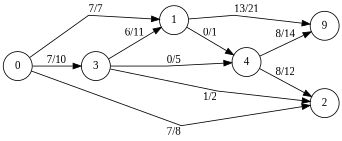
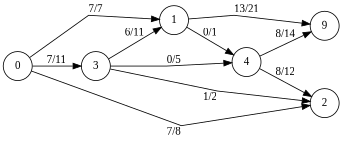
  digraph {
    fontname="Liberation Serif"
    rankdir=LR
    splines=false
    node [fontname="Liberation Serif" shape=circle]
    edge [fontname="Liberation Serif"]
    n1 [label=9]
    4
    2
    1
    3
    0
    4 -> n1 [label="8/14"]
    4 -> 2 [label="8/12"]
    1 -> n1 [label="13/21"]
    1 -> 4 [label="0/1"]
    3 -> 4 [label="0/5"]
    3 -> 2 [label="1/2"]
    3 -> 1 [label="6/11"]
    0 -> 2 [label="7/8"]
    0 -> 1 [label="7/7"]
-   0 -> 3 [label="7/10"]
+   0 -> 3 [label="7/11"]
  }
